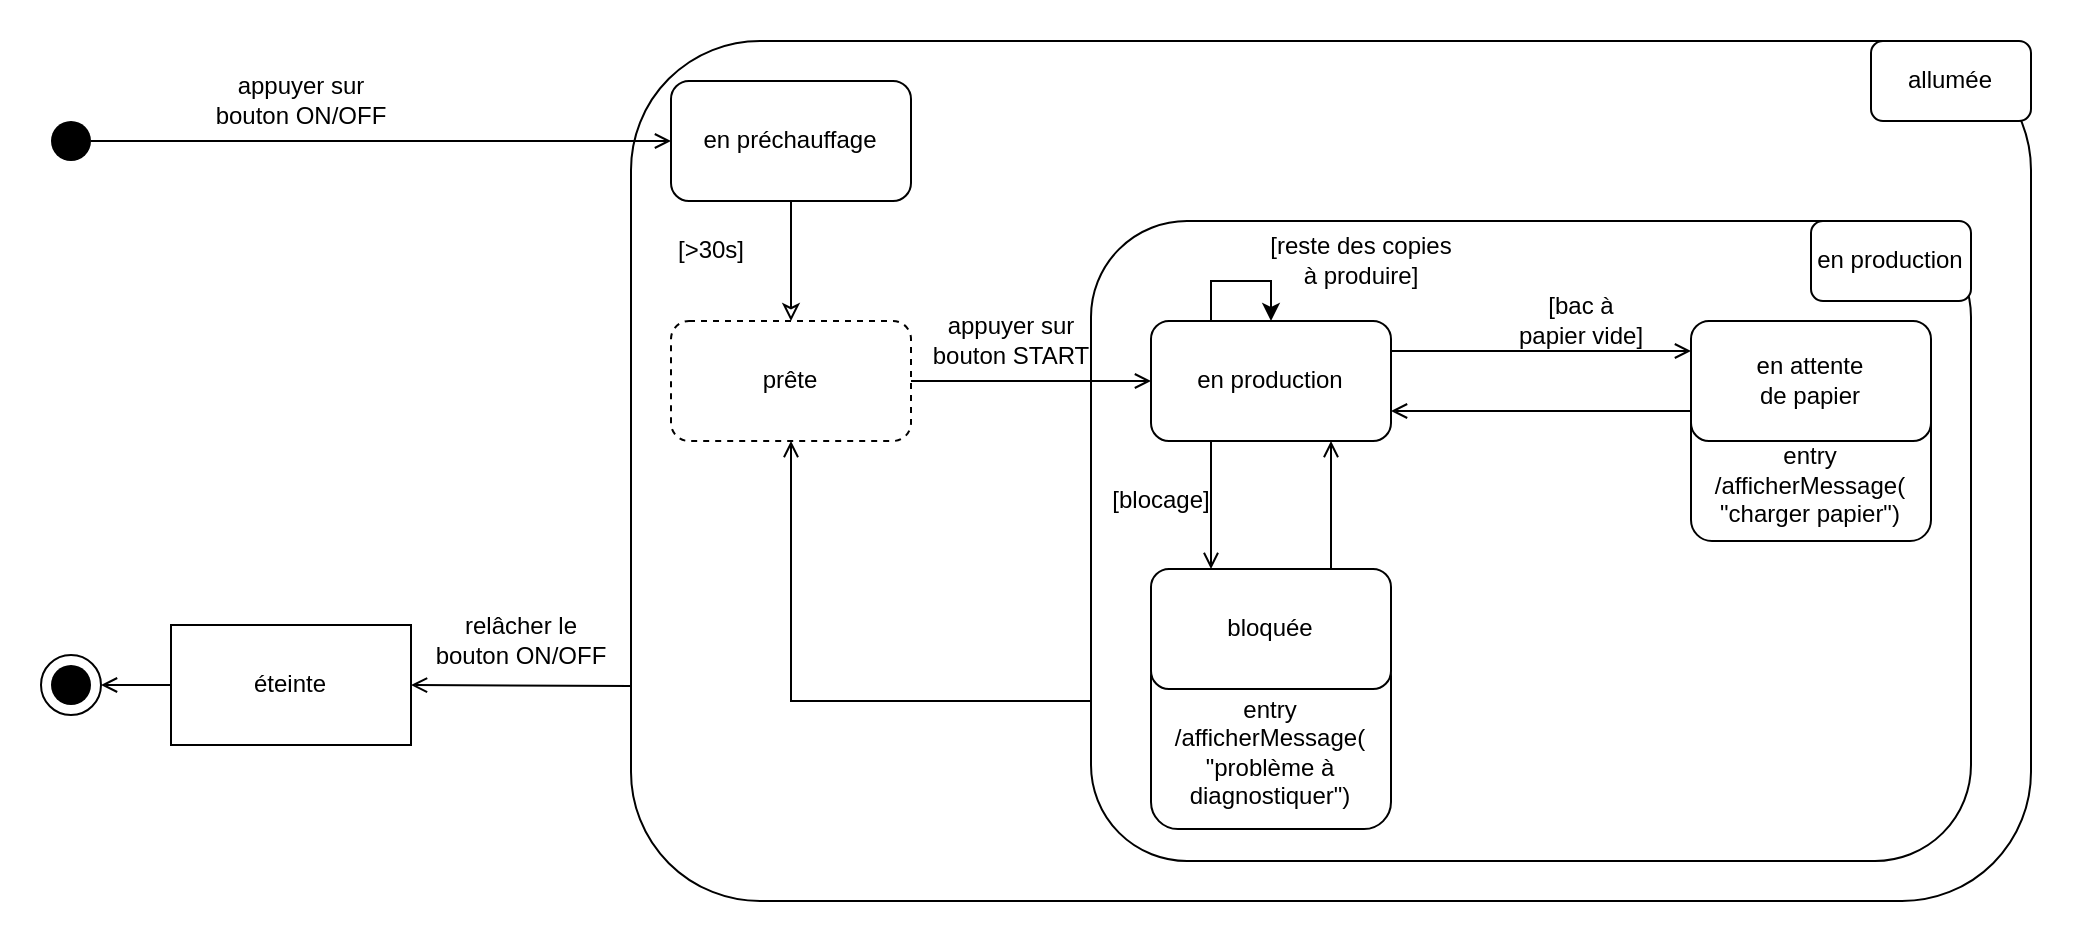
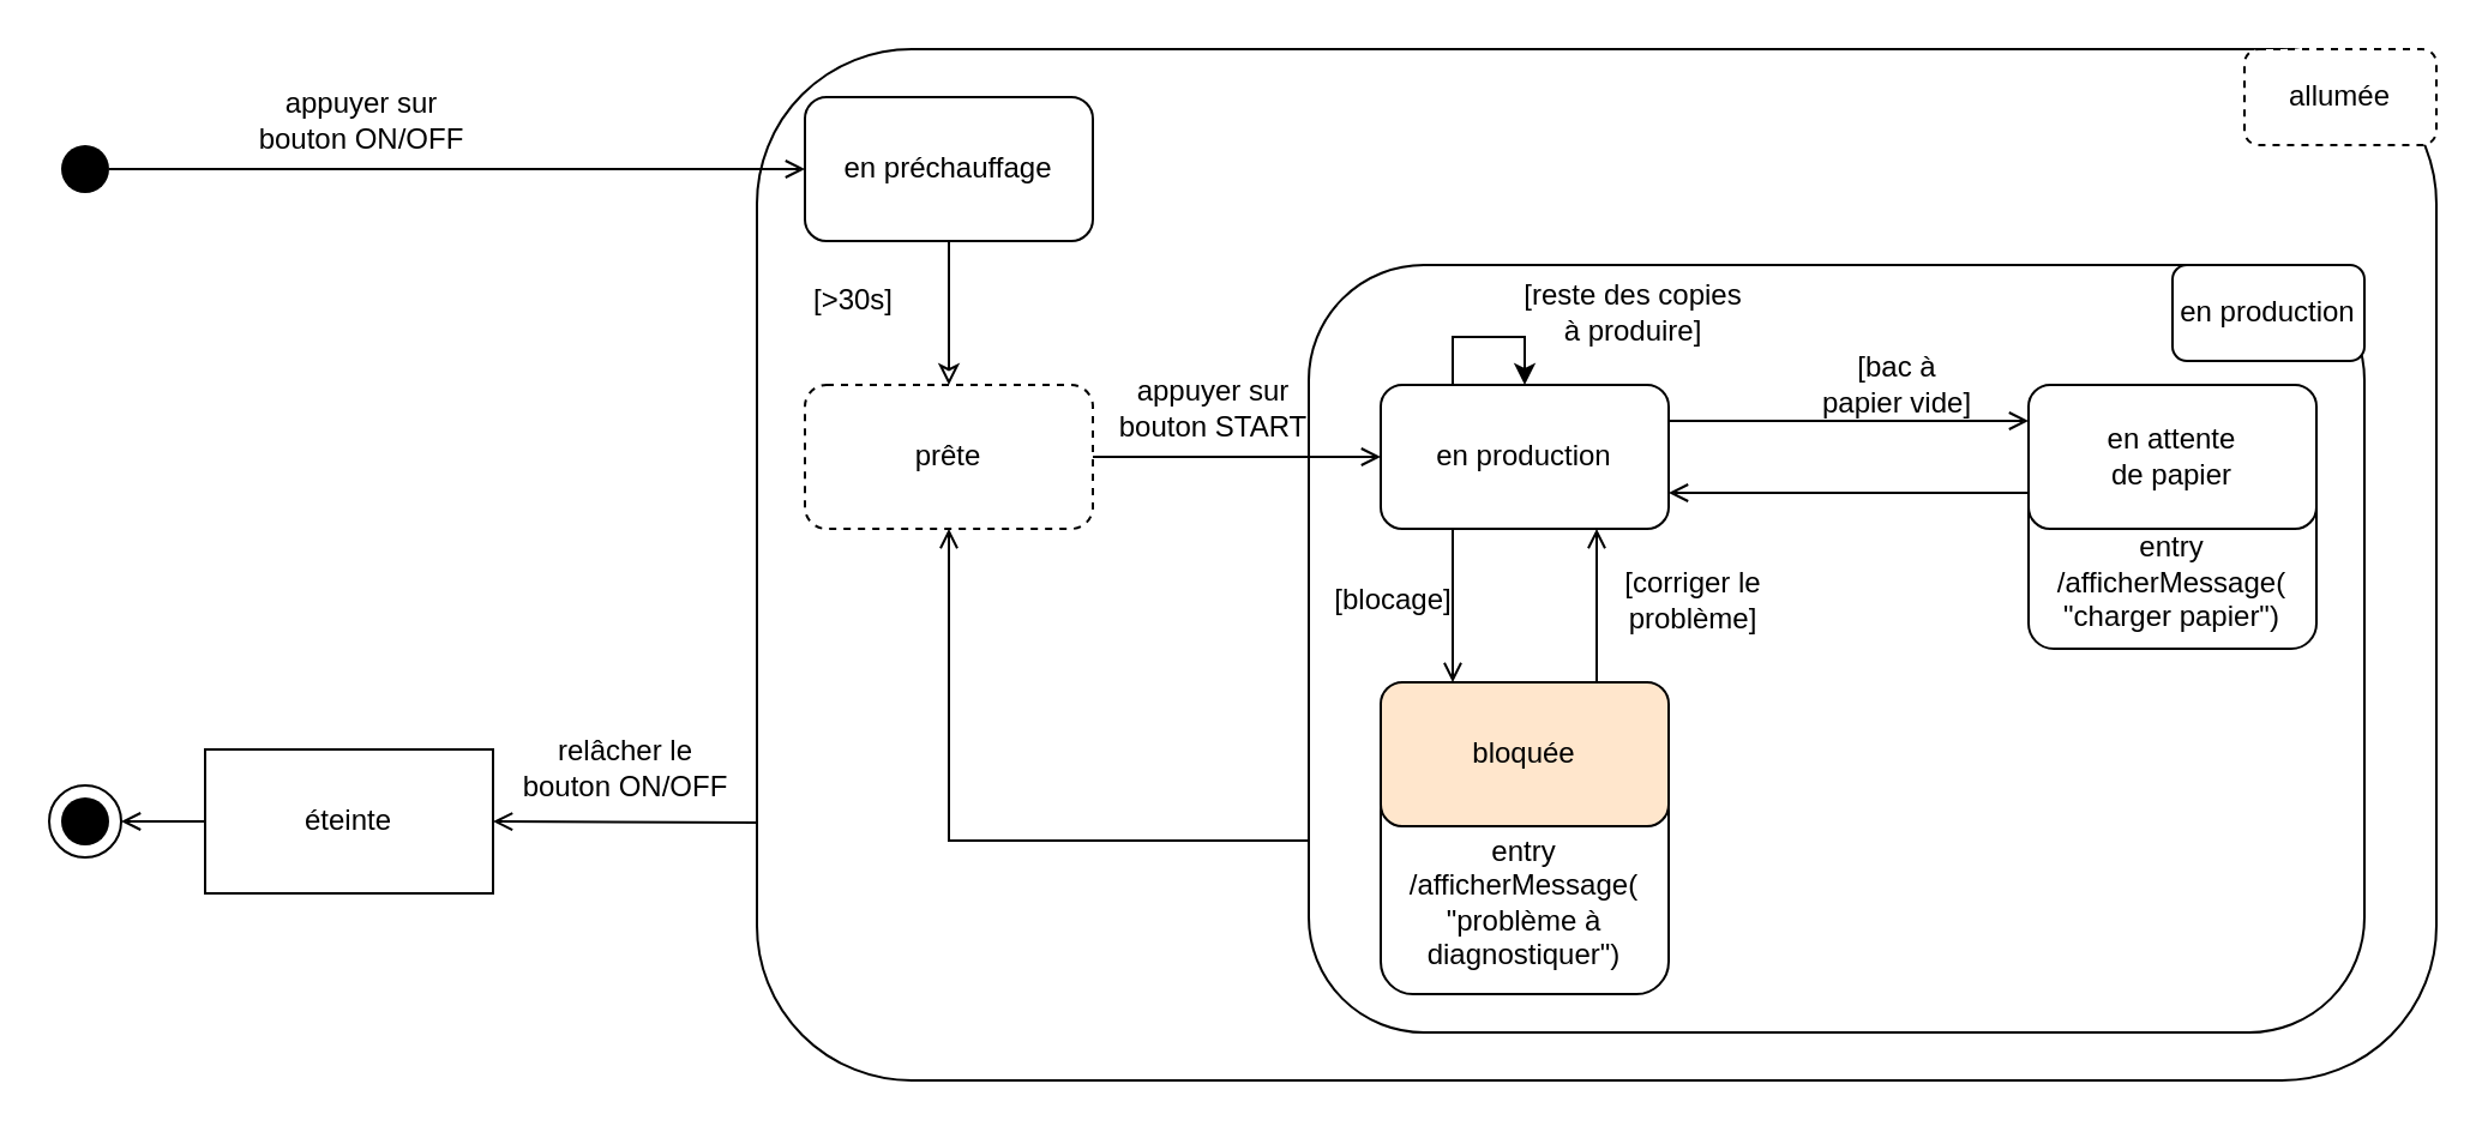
  <mxCell id="0" />
  <mxCell id="1" parent="0" />
  <mxCell id="2" value="" style="rounded=1;whiteSpace=wrap;html=1;fillColor=none;" vertex="1" parent="1"><mxGeometry x="315" y="20" width="700" height="430" as="geometry" /></mxCell>
  <mxCell id="3" value="" style="rounded=1;whiteSpace=wrap;html=1;fillColor=none;" vertex="1" parent="1"><mxGeometry x="545" y="110" width="440" height="320" as="geometry" /></mxCell>
  <mxCell id="4" value="&lt;br&gt;entry /afficherMessage(&lt;br&gt;&quot;problème à diagnostiquer&quot;)" style="rounded=1;whiteSpace=wrap;html=1;" vertex="1" parent="1"><mxGeometry x="575" y="324" width="120" height="90" as="geometry" /></mxCell>
  <mxCell id="5" value="&lt;br&gt;entry /afficherMessage(&lt;br&gt;&quot;charger papier&quot;)" style="rounded=1;whiteSpace=wrap;html=1;" vertex="1" parent="1"><mxGeometry x="845" y="200" width="120" height="70" as="geometry" /></mxCell>
  <mxCell id="6" value="" style="ellipse;whiteSpace=wrap;html=1;aspect=fixed;fillColor=#000000;strokeColor=none;" vertex="1" parent="1"><mxGeometry x="25" y="60" width="20" height="20" as="geometry" /></mxCell>
  <mxCell id="7" value="" style="endArrow=open;html=1;rounded=0;endFill=0;exitX=1;exitY=0.5;exitDx=0;exitDy=0;entryX=0;entryY=0.5;entryDx=0;entryDy=0;" edge="1" parent="1" source="6" target="8"><mxGeometry width="50" height="50" relative="1" as="geometry"><mxPoint x="145" y="110" as="sourcePoint" /><mxPoint x="255" y="80" as="targetPoint" /></mxGeometry></mxCell>
  <mxCell id="8" value="en préchauffage" style="rounded=1;whiteSpace=wrap;html=1;" vertex="1" parent="1"><mxGeometry x="335" y="40" width="120" height="60" as="geometry" /></mxCell>
  <mxCell id="9" value="appuyer sur&lt;br&gt;bouton ON/OFF" style="text;html=1;align=center;verticalAlign=middle;resizable=0;points=[];autosize=1;strokeColor=none;fillColor=none;" vertex="1" parent="1"><mxGeometry x="95" y="30" width="110" height="40" as="geometry" /></mxCell>
  <mxCell id="10" value="" style="endArrow=classic;html=1;rounded=0;endFill=0;exitX=0.5;exitY=1;exitDx=0;exitDy=0;entryX=0.5;entryY=0;entryDx=0;entryDy=0;" edge="1" parent="1" source="8" target="11"><mxGeometry width="50" height="50" relative="1" as="geometry"><mxPoint x="235" y="80" as="sourcePoint" /><mxPoint x="595" y="70" as="targetPoint" /></mxGeometry></mxCell>
  <mxCell id="11" value="prête" style="rounded=1;whiteSpace=wrap;html=1;dashed=1;" vertex="1" parent="1"><mxGeometry x="335" y="160" width="120" height="60" as="geometry" /></mxCell>
  <mxCell id="12" value="[&amp;gt;30s]" style="text;html=1;align=center;verticalAlign=middle;resizable=0;points=[];autosize=1;strokeColor=none;fillColor=none;" vertex="1" parent="1"><mxGeometry x="325" y="110" width="60" height="30" as="geometry" /></mxCell>
- <mxCell id="13" value="allumée" style="rounded=1;whiteSpace=wrap;html=1;" vertex="1" parent="1"><mxGeometry x="935" y="20" width="80" height="40" as="geometry" /></mxCell>
+ <mxCell id="13" value="allumée" style="rounded=1;whiteSpace=wrap;html=1;dashed=1;" vertex="1" parent="1"><mxGeometry x="935" y="20" width="80" height="40" as="geometry" /></mxCell>
  <mxCell id="14" value="" style="endArrow=open;html=1;rounded=0;endFill=0;exitX=1;exitY=0.5;exitDx=0;exitDy=0;entryX=0;entryY=0.5;entryDx=0;entryDy=0;" edge="1" parent="1" source="11" target="15"><mxGeometry width="50" height="50" relative="1" as="geometry"><mxPoint x="405" y="110" as="sourcePoint" /><mxPoint x="425" y="210" as="targetPoint" /></mxGeometry></mxCell>
  <mxCell id="15" value="en production" style="rounded=1;whiteSpace=wrap;html=1;" vertex="1" parent="1"><mxGeometry x="575" y="160" width="120" height="60" as="geometry" /></mxCell>
  <mxCell id="16" value="appuyer sur&lt;br&gt;bouton START" style="text;html=1;align=center;verticalAlign=middle;resizable=0;points=[];autosize=1;strokeColor=none;fillColor=none;" vertex="1" parent="1"><mxGeometry x="455" y="150" width="100" height="40" as="geometry" /></mxCell>
  <mxCell id="17" value="" style="endArrow=classic;html=1;rounded=0;exitX=0.25;exitY=0;exitDx=0;exitDy=0;entryX=0.5;entryY=0;entryDx=0;entryDy=0;" edge="1" parent="1" source="15" target="15"><mxGeometry width="50" height="50" relative="1" as="geometry"><mxPoint x="575" y="80" as="sourcePoint" /><mxPoint x="955" y="100" as="targetPoint" /><Array as="points"><mxPoint x="605" y="140" /><mxPoint x="635" y="140" /></Array></mxGeometry></mxCell>
  <mxCell id="18" value="[reste des copies&lt;br&gt;à produire]" style="text;html=1;align=center;verticalAlign=middle;resizable=0;points=[];autosize=1;strokeColor=none;fillColor=none;" vertex="1" parent="1"><mxGeometry x="625" y="110" width="110" height="40" as="geometry" /></mxCell>
  <mxCell id="19" value="en production" style="rounded=1;whiteSpace=wrap;html=1;" vertex="1" parent="1"><mxGeometry x="905" y="110" width="80" height="40" as="geometry" /></mxCell>
  <mxCell id="20" value="en attente&lt;br&gt;de papier" style="rounded=1;whiteSpace=wrap;html=1;" vertex="1" parent="1"><mxGeometry x="845" y="160" width="120" height="60" as="geometry" /></mxCell>
  <mxCell id="21" value="" style="endArrow=open;html=1;rounded=0;endFill=0;exitX=1;exitY=0.25;exitDx=0;exitDy=0;entryX=0;entryY=0.25;entryDx=0;entryDy=0;" edge="1" parent="1" source="15" target="20"><mxGeometry width="50" height="50" relative="1" as="geometry"><mxPoint x="415" y="110" as="sourcePoint" /><mxPoint x="415" y="170" as="targetPoint" /></mxGeometry></mxCell>
- <mxCell id="22" value="bloquée" style="rounded=1;whiteSpace=wrap;html=1;" vertex="1" parent="1"><mxGeometry x="575" y="284" width="120" height="60" as="geometry" /></mxCell>
+ <mxCell id="22" value="bloquée" style="rounded=1;whiteSpace=wrap;html=1;fillColor=#ffe6cc;" vertex="1" parent="1"><mxGeometry x="575" y="284" width="120" height="60" as="geometry" /></mxCell>
  <mxCell id="23" value="[bac à &lt;br&gt;papier vide]" style="text;html=1;align=center;verticalAlign=middle;resizable=0;points=[];autosize=1;strokeColor=none;fillColor=none;" vertex="1" parent="1"><mxGeometry x="745" y="140" width="90" height="40" as="geometry" /></mxCell>
  <mxCell id="24" value="" style="endArrow=open;html=1;rounded=0;endFill=0;exitX=0.25;exitY=1;exitDx=0;exitDy=0;entryX=0.25;entryY=0;entryDx=0;entryDy=0;" edge="1" parent="1" source="15" target="22"><mxGeometry width="50" height="50" relative="1" as="geometry"><mxPoint x="475" y="200" as="sourcePoint" /><mxPoint x="585" y="200" as="targetPoint" /></mxGeometry></mxCell>
  <mxCell id="25" value="[blocage]" style="text;html=1;align=center;verticalAlign=middle;resizable=0;points=[];autosize=1;strokeColor=none;fillColor=none;" vertex="1" parent="1"><mxGeometry x="545" y="235" width="70" height="30" as="geometry" /></mxCell>
  <mxCell id="26" value="" style="endArrow=open;html=1;rounded=0;endFill=0;exitX=0.75;exitY=0;exitDx=0;exitDy=0;entryX=0.75;entryY=1;entryDx=0;entryDy=0;" edge="1" parent="1" source="22" target="15"><mxGeometry width="50" height="50" relative="1" as="geometry"><mxPoint x="615" y="230" as="sourcePoint" /><mxPoint x="615" y="280" as="targetPoint" /></mxGeometry></mxCell>
+ <mxCell id="27" value="[corriger le&lt;br&gt;problème]" style="text;html=1;align=center;verticalAlign=middle;resizable=0;points=[];autosize=1;strokeColor=none;fillColor=none;" vertex="1" parent="1"><mxGeometry x="665" y="230" width="80" height="40" as="geometry" /></mxCell>
  <mxCell id="28" value="" style="endArrow=open;html=1;rounded=0;endFill=0;exitX=0;exitY=0.75;exitDx=0;exitDy=0;entryX=1;entryY=0.75;entryDx=0;entryDy=0;" edge="1" parent="1" source="20" target="15"><mxGeometry width="50" height="50" relative="1" as="geometry"><mxPoint x="705" y="185" as="sourcePoint" /><mxPoint x="795" y="185" as="targetPoint" /></mxGeometry></mxCell>
  <mxCell id="29" value="" style="endArrow=open;html=1;rounded=0;endFill=0;exitX=0;exitY=0.75;exitDx=0;exitDy=0;entryX=0.5;entryY=1;entryDx=0;entryDy=0;" edge="1" parent="1" source="3" target="11"><mxGeometry width="50" height="50" relative="1" as="geometry"><mxPoint x="465" y="200" as="sourcePoint" /><mxPoint x="575" y="200" as="targetPoint" /><Array as="points"><mxPoint x="395" y="350" /></Array></mxGeometry></mxCell>
  <mxCell id="30" value="" style="ellipse;whiteSpace=wrap;html=1;aspect=fixed;fillColor=#000000;strokeColor=none;" vertex="1" parent="1"><mxGeometry x="25" y="332" width="20" height="20" as="geometry" /></mxCell>
  <mxCell id="31" value="" style="ellipse;whiteSpace=wrap;html=1;aspect=fixed;fillColor=none;strokeColor=default;" vertex="1" parent="1"><mxGeometry x="20" y="327" width="30" height="30" as="geometry" /></mxCell>
  <mxCell id="32" value="" style="endArrow=open;html=1;rounded=0;endFill=0;exitX=0;exitY=0.75;exitDx=0;exitDy=0;entryX=1;entryY=0.5;entryDx=0;entryDy=0;" edge="1" parent="1" source="2" target="33"><mxGeometry width="50" height="50" relative="1" as="geometry"><mxPoint x="55" y="80" as="sourcePoint" /><mxPoint x="175" y="380" as="targetPoint" /></mxGeometry></mxCell>
  <mxCell id="33" value="éteinte" style="whiteSpace=wrap;html=1;rounded=0;" vertex="1" parent="1"><mxGeometry x="85" y="312" width="120" height="60" as="geometry" /></mxCell>
  <mxCell id="34" value="" style="endArrow=open;html=1;rounded=0;endFill=0;exitX=0;exitY=0.5;exitDx=0;exitDy=0;entryX=1;entryY=0.5;entryDx=0;entryDy=0;" edge="1" parent="1" source="33" target="31"><mxGeometry width="50" height="50" relative="1" as="geometry"><mxPoint x="265" y="352" as="sourcePoint" /><mxPoint x="215" y="352" as="targetPoint" /></mxGeometry></mxCell>
  <mxCell id="35" value="relâcher le&lt;br&gt;bouton ON/OFF" style="text;html=1;align=center;verticalAlign=middle;resizable=0;points=[];autosize=1;strokeColor=none;fillColor=none;" vertex="1" parent="1"><mxGeometry x="205" y="300" width="110" height="40" as="geometry" /></mxCell>
